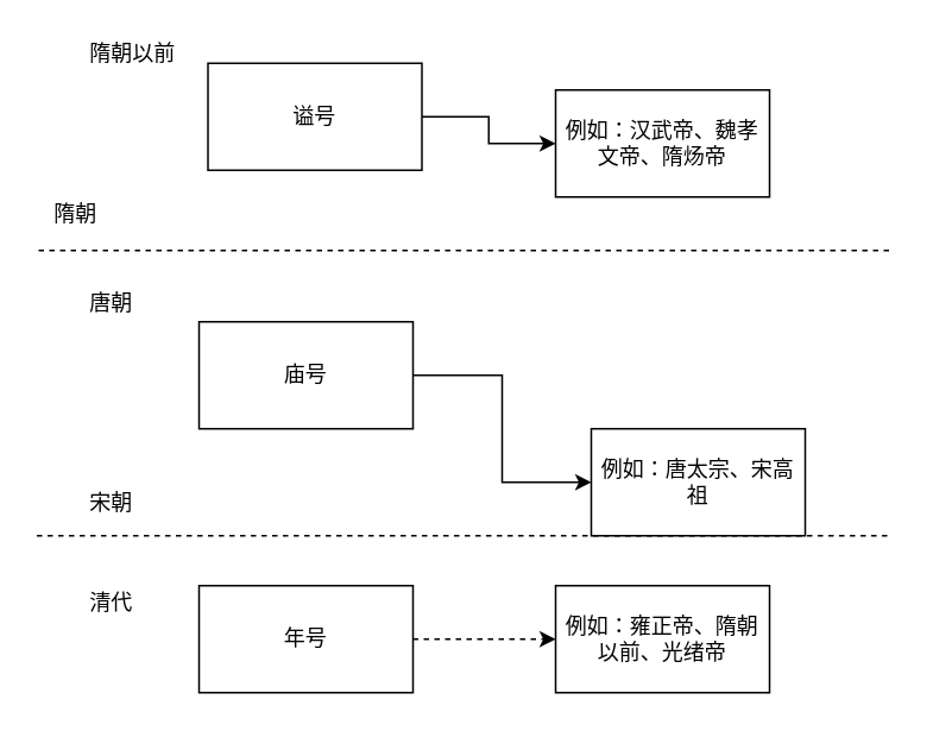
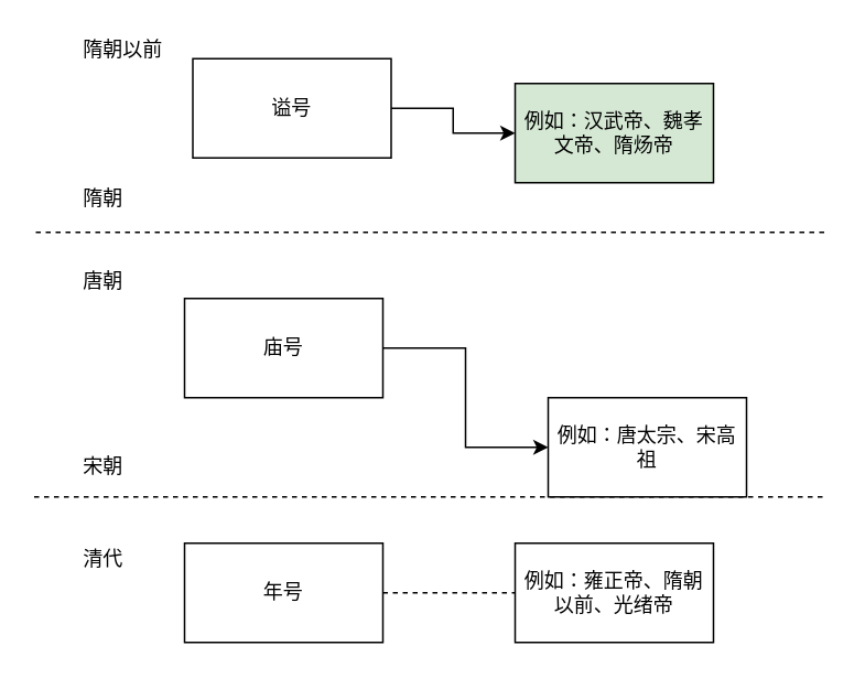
  <mxCell id="0" />
  <mxCell id="1" parent="0" />
  <mxCell id="2" value="" style="edgeStyle=orthogonalEdgeStyle;rounded=0;orthogonalLoop=1;jettySize=auto;html=1;" edge="1" parent="1" source="3" target="4"><mxGeometry relative="1" as="geometry" /></mxCell>
  <mxCell id="3" value="&lt;span&gt;谥号&lt;/span&gt;" style="rounded=0;whiteSpace=wrap;html=1;" vertex="1" parent="1"><mxGeometry x="116" y="35" width="120" height="60" as="geometry" /></mxCell>
- <mxCell id="4" value="&lt;span&gt;例如：汉武帝、魏孝文帝、隋炀帝&lt;/span&gt;&lt;br&gt;" style="rounded=0;whiteSpace=wrap;html=1;" vertex="1" parent="1"><mxGeometry x="311" y="50" width="120" height="60" as="geometry" /></mxCell>
+ <mxCell id="4" value="&lt;span&gt;例如：汉武帝、魏孝文帝、隋炀帝&lt;/span&gt;&lt;br&gt;" style="rounded=0;whiteSpace=wrap;html=1;fillColor=#d5e8d4;" vertex="1" parent="1"><mxGeometry x="311" y="50" width="120" height="60" as="geometry" /></mxCell>
  <mxCell id="5" value="" style="endArrow=none;html=1;dashed=1;" edge="1" parent="1"><mxGeometry width="50" height="50" relative="1" as="geometry"><mxPoint x="21" y="140" as="sourcePoint" /><mxPoint x="501" y="140" as="targetPoint" /></mxGeometry></mxCell>
  <mxCell id="6" value="唐朝" style="text;html=1;resizable=0;points=[];autosize=1;align=left;verticalAlign=top;spacingTop=-4;" vertex="1" parent="1"><mxGeometry x="48" y="160" width="40" height="20" as="geometry" /></mxCell>
- <mxCell id="7" value="隋朝" style="text;html=1;resizable=0;points=[];autosize=1;align=left;verticalAlign=top;spacingTop=-4;" vertex="1" parent="1"><mxGeometry x="28" y="110" width="40" height="20" as="geometry" /></mxCell>
+ <mxCell id="7" value="隋朝" style="text;html=1;resizable=0;points=[];autosize=1;align=left;verticalAlign=top;spacingTop=-4;" vertex="1" parent="1"><mxGeometry x="48" y="110" width="40" height="20" as="geometry" /></mxCell>
  <mxCell id="8" value="" style="edgeStyle=orthogonalEdgeStyle;rounded=0;orthogonalLoop=1;jettySize=auto;html=1;" edge="1" parent="1" source="9" target="10"><mxGeometry relative="1" as="geometry" /></mxCell>
  <mxCell id="9" value="庙号" style="rounded=0;whiteSpace=wrap;html=1;" vertex="1" parent="1"><mxGeometry x="111" y="180" width="120" height="60" as="geometry" /></mxCell>
  <mxCell id="10" value="&lt;span&gt;例如：唐太宗、宋高祖&lt;/span&gt;" style="rounded=0;whiteSpace=wrap;html=1;" vertex="1" parent="1"><mxGeometry x="331" y="240" width="120" height="60" as="geometry" /></mxCell>
  <mxCell id="11" value="" style="endArrow=none;html=1;dashed=1;" edge="1" parent="1"><mxGeometry width="50" height="50" relative="1" as="geometry"><mxPoint x="20" y="300" as="sourcePoint" /><mxPoint x="500" y="300" as="targetPoint" /></mxGeometry></mxCell>
  <mxCell id="12" value="&lt;span&gt;清代&lt;/span&gt;" style="text;html=1;resizable=0;points=[];autosize=1;align=left;verticalAlign=top;spacingTop=-4;" vertex="1" parent="1"><mxGeometry x="48" y="328" width="40" height="20" as="geometry" /></mxCell>
  <mxCell id="13" value="宋朝" style="text;html=1;resizable=0;points=[];autosize=1;align=left;verticalAlign=top;spacingTop=-4;" vertex="1" parent="1"><mxGeometry x="48" y="272" width="40" height="20" as="geometry" /></mxCell>
- <mxCell id="14" value="" style="edgeStyle=orthogonalEdgeStyle;rounded=0;orthogonalLoop=1;jettySize=auto;html=1;dashed=1;" edge="1" parent="1" source="15" target="16"><mxGeometry relative="1" as="geometry" /></mxCell>
+ <mxCell id="14" value="" style="edgeStyle=orthogonalEdgeStyle;rounded=0;orthogonalLoop=1;jettySize=auto;html=1;dashed=1;endArrow=none;" edge="1" parent="1" source="15" target="16"><mxGeometry relative="1" as="geometry" /></mxCell>
  <mxCell id="15" value="年号" style="rounded=0;whiteSpace=wrap;html=1;" vertex="1" parent="1"><mxGeometry x="111" y="328" width="120" height="60" as="geometry" /></mxCell>
  <mxCell id="16" value="&lt;span&gt;例如：雍正帝、隋朝以前、光绪帝&lt;/span&gt;" style="rounded=0;whiteSpace=wrap;html=1;" vertex="1" parent="1"><mxGeometry x="311" y="328" width="120" height="60" as="geometry" /></mxCell>
  <mxCell id="17" value="隋朝以前" style="text;html=1;resizable=0;points=[];autosize=1;align=left;verticalAlign=top;spacingTop=-4;" vertex="1" parent="1"><mxGeometry x="48" y="20" width="60" height="20" as="geometry" /></mxCell>
